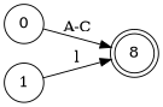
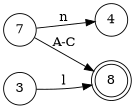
  digraph {
    rankdir=LR
    node [shape=circle]
-   0
+   0 [label=7]
+   4
    n3 [label=8 shape=doublecircle]
-   1
+   1 [label=3]
+   0 -> 4 [label=n]
    0 -> n3 [label="A-C"]
    1 -> n3 [label=l]
  }
